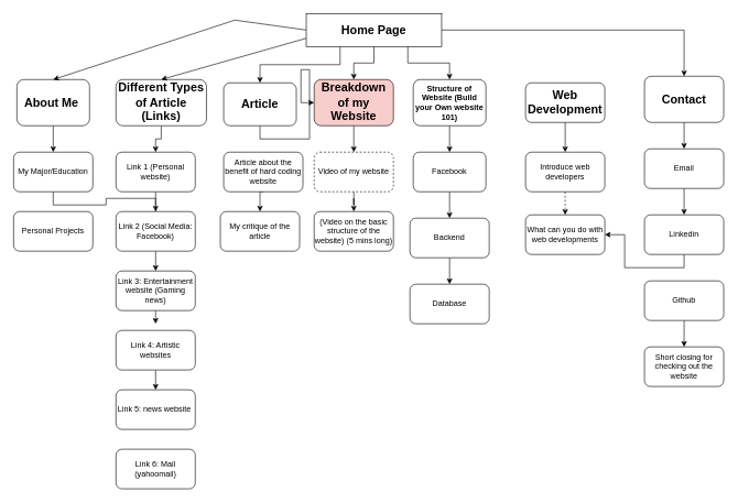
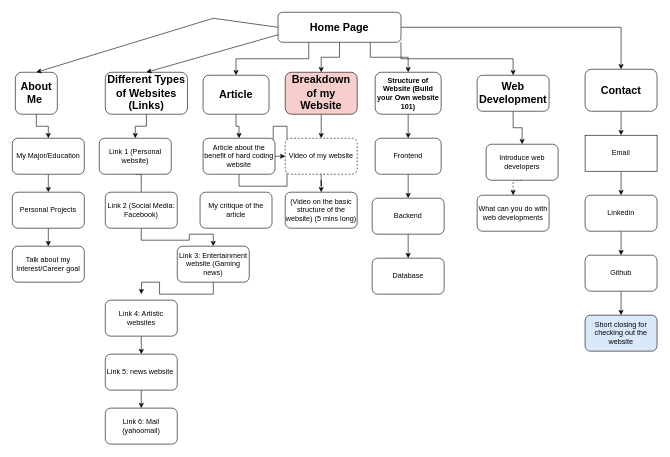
  <mxCell id="0" />
  <mxCell id="1" parent="0" />
  <mxCell id="2" style="edgeStyle=orthogonalEdgeStyle;rounded=0;orthogonalLoop=1;jettySize=auto;html=1;exitX=0.25;exitY=1;exitDx=0;exitDy=0;entryX=0.5;entryY=0;entryDx=0;entryDy=0;" edge="1" parent="1" source="7" target="15"><mxGeometry relative="1" as="geometry" /></mxCell>
  <mxCell id="3" style="edgeStyle=orthogonalEdgeStyle;rounded=0;orthogonalLoop=1;jettySize=auto;html=1;exitX=0.5;exitY=1;exitDx=0;exitDy=0;" edge="1" parent="1" source="7" target="35"><mxGeometry relative="1" as="geometry" /></mxCell>
  <mxCell id="4" style="edgeStyle=orthogonalEdgeStyle;rounded=0;orthogonalLoop=1;jettySize=auto;html=1;exitX=0.75;exitY=1;exitDx=0;exitDy=0;" edge="1" parent="1" source="7" target="46"><mxGeometry relative="1" as="geometry" /></mxCell>
+ <mxCell id="5" style="edgeStyle=orthogonalEdgeStyle;rounded=0;orthogonalLoop=1;jettySize=auto;html=1;exitX=1;exitY=1;exitDx=0;exitDy=0;" edge="1" parent="1" source="7" target="48"><mxGeometry relative="1" as="geometry" /></mxCell>
  <mxCell id="6" style="edgeStyle=orthogonalEdgeStyle;rounded=0;orthogonalLoop=1;jettySize=auto;html=1;exitX=1;exitY=0.5;exitDx=0;exitDy=0;" edge="1" parent="1" source="7" target="13"><mxGeometry relative="1" as="geometry" /></mxCell>
- <mxCell id="7" value="&lt;h2&gt;Home Page&lt;/h2&gt;" style="whiteSpace=wrap;html=1;rounded=0;" vertex="1" parent="1"><mxGeometry x="463" y="20" width="205" height="50" as="geometry" /></mxCell>
+ <mxCell id="7" value="&lt;h2&gt;Home Page&lt;/h2&gt;" style="rounded=1;whiteSpace=wrap;html=1;" vertex="1" parent="1"><mxGeometry x="463" y="20" width="205" height="50" as="geometry" /></mxCell>
  <mxCell id="8" style="edgeStyle=orthogonalEdgeStyle;rounded=0;orthogonalLoop=1;jettySize=auto;html=1;exitX=0.5;exitY=1;exitDx=0;exitDy=0;" edge="1" parent="1" source="9" target="17"><mxGeometry relative="1" as="geometry" /></mxCell>
- <mxCell id="9" value="&lt;h2&gt;About Me&amp;nbsp;&lt;/h2&gt;" style="rounded=1;whiteSpace=wrap;html=1;" vertex="1" parent="1"><mxGeometry x="25" y="120" width="110" height="70" as="geometry" /></mxCell>
+ <mxCell id="9" value="&lt;h2&gt;About Me&amp;nbsp;&lt;/h2&gt;" style="rounded=1;whiteSpace=wrap;html=1;" vertex="1" parent="1"><mxGeometry x="25" y="120" width="70" height="70" as="geometry" /></mxCell>
  <mxCell id="10" style="edgeStyle=orthogonalEdgeStyle;rounded=0;orthogonalLoop=1;jettySize=auto;html=1;exitX=0.5;exitY=1;exitDx=0;exitDy=0;entryX=0.5;entryY=0;entryDx=0;entryDy=0;" edge="1" parent="1" source="11" target="22"><mxGeometry relative="1" as="geometry" /></mxCell>
- <mxCell id="11" value="&lt;h2&gt;Different Types of Article (Links)&lt;/h2&gt;" style="rounded=1;whiteSpace=wrap;html=1;" vertex="1" parent="1"><mxGeometry x="175" y="120" width="137" height="70" as="geometry" /></mxCell>
+ <mxCell id="11" value="&lt;h2&gt;Different Types of Websites (Links)&lt;/h2&gt;" style="rounded=1;whiteSpace=wrap;html=1;" vertex="1" parent="1"><mxGeometry x="175" y="120" width="137" height="70" as="geometry" /></mxCell>
  <mxCell id="12" style="edgeStyle=orthogonalEdgeStyle;rounded=0;orthogonalLoop=1;jettySize=auto;html=1;exitX=0.5;exitY=1;exitDx=0;exitDy=0;" edge="1" parent="1" source="13" target="39"><mxGeometry relative="1" as="geometry" /></mxCell>
  <mxCell id="13" value="&lt;h2&gt;Contact&lt;/h2&gt;" style="rounded=1;whiteSpace=wrap;html=1;" vertex="1" parent="1"><mxGeometry x="975" y="115" width="120" height="70" as="geometry" /></mxCell>
- <mxCell id="14" style="edgeStyle=orthogonalEdgeStyle;rounded=0;orthogonalLoop=1;jettySize=auto;html=1;exitX=0.5;exitY=1;exitDx=0;exitDy=0;" edge="1" parent="1" source="15" target="35"><mxGeometry relative="1" as="geometry" /></mxCell>
+ <mxCell id="14" style="edgeStyle=orthogonalEdgeStyle;rounded=0;orthogonalLoop=1;jettySize=auto;html=1;exitX=0.5;exitY=1;exitDx=0;exitDy=0;" edge="1" parent="1" source="15" target="33"><mxGeometry relative="1" as="geometry" /></mxCell>
  <mxCell id="15" value="&lt;h2&gt;Article&lt;/h2&gt;" style="rounded=1;whiteSpace=wrap;html=1;" vertex="1" parent="1"><mxGeometry x="338" y="125" width="110" height="65" as="geometry" /></mxCell>
- <mxCell id="16" style="edgeStyle=orthogonalEdgeStyle;rounded=0;orthogonalLoop=1;jettySize=auto;html=1;exitX=0.5;exitY=1;exitDx=0;exitDy=0;" edge="1" parent="1" source="17" target="24"><mxGeometry relative="1" as="geometry" /></mxCell>
+ <mxCell id="16" style="edgeStyle=orthogonalEdgeStyle;rounded=0;orthogonalLoop=1;jettySize=auto;html=1;exitX=0.5;exitY=1;exitDx=0;exitDy=0;entryX=0.5;entryY=0;entryDx=0;entryDy=0;" edge="1" parent="1" source="17" target="19"><mxGeometry relative="1" as="geometry" /></mxCell>
  <mxCell id="17" value="My Major/Education" style="rounded=1;whiteSpace=wrap;html=1;" vertex="1" parent="1"><mxGeometry x="20" y="230" width="120" height="60" as="geometry" /></mxCell>
+ <mxCell id="18" style="edgeStyle=orthogonalEdgeStyle;rounded=0;orthogonalLoop=1;jettySize=auto;html=1;exitX=0.5;exitY=1;exitDx=0;exitDy=0;entryX=0.5;entryY=0;entryDx=0;entryDy=0;" edge="1" parent="1" source="19" target="20"><mxGeometry relative="1" as="geometry" /></mxCell>
  <mxCell id="19" value="Personal Projects" style="rounded=1;whiteSpace=wrap;html=1;" vertex="1" parent="1"><mxGeometry x="20" y="320" width="120" height="60" as="geometry" /></mxCell>
+ <mxCell id="20" value="Talk about my Interest/Career goal" style="rounded=1;whiteSpace=wrap;html=1;" vertex="1" parent="1"><mxGeometry x="20" y="410" width="120" height="60" as="geometry" /></mxCell>
  <mxCell id="21" style="edgeStyle=orthogonalEdgeStyle;rounded=0;orthogonalLoop=1;jettySize=auto;html=1;exitX=0.5;exitY=1;exitDx=0;exitDy=0;entryX=0.5;entryY=0;entryDx=0;entryDy=0;endArrow=none;" edge="1" parent="1" source="22" target="24"><mxGeometry relative="1" as="geometry" /></mxCell>
- <mxCell id="22" value="Link 1 (Personal website)" style="rounded=1;whiteSpace=wrap;html=1;" vertex="1" parent="1"><mxGeometry x="175" y="230" width="120" height="60" as="geometry" /></mxCell>
+ <mxCell id="22" value="Link 1 (Personal website)" style="rounded=1;whiteSpace=wrap;html=1;" vertex="1" parent="1"><mxGeometry x="165" y="230" width="120" height="60" as="geometry" /></mxCell>
  <mxCell id="23" style="edgeStyle=orthogonalEdgeStyle;rounded=0;orthogonalLoop=1;jettySize=auto;html=1;exitX=0.5;exitY=1;exitDx=0;exitDy=0;entryX=0.5;entryY=0;entryDx=0;entryDy=0;" edge="1" parent="1" source="24" target="26"><mxGeometry relative="1" as="geometry" /></mxCell>
  <mxCell id="24" value="Link 2 (Social Media: Facebook)" style="rounded=1;whiteSpace=wrap;html=1;" vertex="1" parent="1"><mxGeometry x="175" y="320" width="120" height="60" as="geometry" /></mxCell>
  <mxCell id="25" style="edgeStyle=orthogonalEdgeStyle;rounded=0;orthogonalLoop=1;jettySize=auto;html=1;exitX=0.5;exitY=1;exitDx=0;exitDy=0;" edge="1" parent="1" source="26"><mxGeometry relative="1" as="geometry"><mxPoint x="235" y="490" as="targetPoint" /></mxGeometry></mxCell>
- <mxCell id="26" value="Link 3: Entertainment website (Gaming news)" style="rounded=1;whiteSpace=wrap;html=1;" vertex="1" parent="1"><mxGeometry x="175" y="410" width="120" height="60" as="geometry" /></mxCell>
+ <mxCell id="26" value="Link 3: Entertainment website (Gaming news)" style="rounded=1;whiteSpace=wrap;html=1;" vertex="1" parent="1"><mxGeometry x="295" y="410" width="120" height="60" as="geometry" /></mxCell>
  <mxCell id="27" style="edgeStyle=orthogonalEdgeStyle;rounded=0;orthogonalLoop=1;jettySize=auto;html=1;exitX=0.5;exitY=1;exitDx=0;exitDy=0;entryX=0.5;entryY=0;entryDx=0;entryDy=0;" edge="1" parent="1" source="28" target="30"><mxGeometry relative="1" as="geometry" /></mxCell>
  <mxCell id="28" value="Link 4: Artistic websites" style="rounded=1;whiteSpace=wrap;html=1;" vertex="1" parent="1"><mxGeometry x="175" y="500" width="120" height="60" as="geometry" /></mxCell>
+ <mxCell id="29" style="edgeStyle=orthogonalEdgeStyle;rounded=0;orthogonalLoop=1;jettySize=auto;html=1;exitX=0.5;exitY=1;exitDx=0;exitDy=0;entryX=0.5;entryY=0;entryDx=0;entryDy=0;" edge="1" parent="1" source="30" target="31"><mxGeometry relative="1" as="geometry" /></mxCell>
  <mxCell id="30" value="Link 5: news website&amp;nbsp;" style="rounded=1;whiteSpace=wrap;html=1;" vertex="1" parent="1"><mxGeometry x="175" y="590" width="120" height="60" as="geometry" /></mxCell>
  <mxCell id="31" value="Link 6: Mail (yahoomail)" style="rounded=1;whiteSpace=wrap;html=1;" vertex="1" parent="1"><mxGeometry x="175" y="680" width="120" height="60" as="geometry" /></mxCell>
- <mxCell id="32" style="edgeStyle=orthogonalEdgeStyle;rounded=0;orthogonalLoop=1;jettySize=auto;html=1;exitX=0.5;exitY=1;exitDx=0;exitDy=0;entryX=0.5;entryY=0;entryDx=0;entryDy=0;" edge="1" parent="1" source="33" target="60"><mxGeometry relative="1" as="geometry" /></mxCell>
+ <mxCell id="32" style="edgeStyle=orthogonalEdgeStyle;rounded=0;orthogonalLoop=1;jettySize=auto;html=1;exitX=0.5;exitY=1;exitDx=0;exitDy=0;" edge="1" parent="1" source="33" target="37"><mxGeometry relative="1" as="geometry" /></mxCell>
  <mxCell id="33" value="Article about the benefit of hard coding website" style="rounded=1;whiteSpace=wrap;html=1;" vertex="1" parent="1"><mxGeometry x="338" y="230" width="120" height="60" as="geometry" /></mxCell>
  <mxCell id="34" style="edgeStyle=orthogonalEdgeStyle;rounded=0;orthogonalLoop=1;jettySize=auto;html=1;exitX=0.5;exitY=1;exitDx=0;exitDy=0;entryX=0.5;entryY=0;entryDx=0;entryDy=0;" edge="1" parent="1" source="35" target="37"><mxGeometry relative="1" as="geometry" /></mxCell>
  <mxCell id="35" value="&lt;h2&gt;Breakdown of my Website&lt;/h2&gt;" style="rounded=1;whiteSpace=wrap;html=1;fillColor=#f8cecc;" vertex="1" parent="1"><mxGeometry x="475" y="120" width="120" height="70" as="geometry" /></mxCell>
  <mxCell id="36" style="edgeStyle=orthogonalEdgeStyle;rounded=0;orthogonalLoop=1;jettySize=auto;html=1;exitX=0.5;exitY=1;exitDx=0;exitDy=0;" edge="1" parent="1" source="37" target="59"><mxGeometry relative="1" as="geometry" /></mxCell>
  <mxCell id="37" value="Video of my website" style="rounded=1;whiteSpace=wrap;html=1;dashed=1;" vertex="1" parent="1"><mxGeometry x="475" y="230" width="120" height="60" as="geometry" /></mxCell>
  <mxCell id="38" style="edgeStyle=orthogonalEdgeStyle;rounded=0;orthogonalLoop=1;jettySize=auto;html=1;exitX=0.5;exitY=1;exitDx=0;exitDy=0;entryX=0.5;entryY=0;entryDx=0;entryDy=0;" edge="1" parent="1" source="39" target="41"><mxGeometry relative="1" as="geometry" /></mxCell>
- <mxCell id="39" value="Email" style="rounded=1;whiteSpace=wrap;html=1;" vertex="1" parent="1"><mxGeometry x="975" y="225" width="120" height="60" as="geometry" /></mxCell>
- <mxCell id="40" style="edgeStyle=orthogonalEdgeStyle;rounded=0;orthogonalLoop=1;jettySize=auto;html=1;exitX=0.5;exitY=1;exitDx=0;exitDy=0;" edge="1" parent="1" source="41" target="56"><mxGeometry relative="1" as="geometry" /></mxCell>
+ <mxCell id="39" value="Email" style="whiteSpace=wrap;html=1;rounded=0;" vertex="1" parent="1"><mxGeometry x="975" y="225" width="120" height="60" as="geometry" /></mxCell>
+ <mxCell id="40" style="edgeStyle=orthogonalEdgeStyle;rounded=0;orthogonalLoop=1;jettySize=auto;html=1;exitX=0.5;exitY=1;exitDx=0;exitDy=0;" edge="1" parent="1" source="41" target="43"><mxGeometry relative="1" as="geometry" /></mxCell>
  <mxCell id="41" value="Linkedin" style="rounded=1;whiteSpace=wrap;html=1;" vertex="1" parent="1"><mxGeometry x="975" y="325" width="120" height="60" as="geometry" /></mxCell>
  <mxCell id="42" style="edgeStyle=orthogonalEdgeStyle;rounded=0;orthogonalLoop=1;jettySize=auto;html=1;exitX=0.5;exitY=1;exitDx=0;exitDy=0;entryX=0.5;entryY=0;entryDx=0;entryDy=0;" edge="1" parent="1" source="43" target="44"><mxGeometry relative="1" as="geometry" /></mxCell>
  <mxCell id="43" value="Github" style="rounded=1;whiteSpace=wrap;html=1;" vertex="1" parent="1"><mxGeometry x="975" y="425" width="120" height="60" as="geometry" /></mxCell>
- <mxCell id="44" value="Short closing for checking out the website" style="rounded=1;whiteSpace=wrap;html=1;" vertex="1" parent="1"><mxGeometry x="975" y="525" width="120" height="60" as="geometry" /></mxCell>
+ <mxCell id="44" value="Short closing for checking out the website" style="rounded=1;whiteSpace=wrap;html=1;fillColor=#dae8fc;" vertex="1" parent="1"><mxGeometry x="975" y="525" width="120" height="60" as="geometry" /></mxCell>
  <mxCell id="45" style="edgeStyle=orthogonalEdgeStyle;rounded=0;orthogonalLoop=1;jettySize=auto;html=1;exitX=0.5;exitY=1;exitDx=0;exitDy=0;entryX=0.5;entryY=0;entryDx=0;entryDy=0;" edge="1" parent="1" source="46" target="50"><mxGeometry relative="1" as="geometry" /></mxCell>
  <mxCell id="46" value="&lt;h4&gt;Structure of Website (Build your Own website 101)&lt;/h4&gt;" style="rounded=1;whiteSpace=wrap;html=1;" vertex="1" parent="1"><mxGeometry x="625" y="120" width="110" height="70" as="geometry" /></mxCell>
  <mxCell id="47" style="edgeStyle=orthogonalEdgeStyle;rounded=0;orthogonalLoop=1;jettySize=auto;html=1;exitX=0.5;exitY=1;exitDx=0;exitDy=0;entryX=0.5;entryY=0;entryDx=0;entryDy=0;" edge="1" parent="1" source="48" target="55"><mxGeometry relative="1" as="geometry" /></mxCell>
  <mxCell id="48" value="&lt;h2&gt;Web Development&lt;/h2&gt;" style="rounded=1;whiteSpace=wrap;html=1;" vertex="1" parent="1"><mxGeometry x="795" y="125" width="120" height="60" as="geometry" /></mxCell>
  <mxCell id="49" style="edgeStyle=orthogonalEdgeStyle;rounded=0;orthogonalLoop=1;jettySize=auto;html=1;exitX=0.5;exitY=1;exitDx=0;exitDy=0;entryX=0.5;entryY=0;entryDx=0;entryDy=0;" edge="1" parent="1" source="50" target="52"><mxGeometry relative="1" as="geometry" /></mxCell>
- <mxCell id="50" value="Facebook" style="rounded=1;whiteSpace=wrap;html=1;" vertex="1" parent="1"><mxGeometry x="625" y="230" width="110" height="60" as="geometry" /></mxCell>
+ <mxCell id="50" value="Frontend" style="rounded=1;whiteSpace=wrap;html=1;" vertex="1" parent="1"><mxGeometry x="625" y="230" width="110" height="60" as="geometry" /></mxCell>
  <mxCell id="51" style="edgeStyle=orthogonalEdgeStyle;rounded=0;orthogonalLoop=1;jettySize=auto;html=1;exitX=0.5;exitY=1;exitDx=0;exitDy=0;" edge="1" parent="1" source="52" target="53"><mxGeometry relative="1" as="geometry" /></mxCell>
  <mxCell id="52" value="Backend" style="rounded=1;whiteSpace=wrap;html=1;" vertex="1" parent="1"><mxGeometry x="620" y="330" width="120" height="60" as="geometry" /></mxCell>
  <mxCell id="53" value="Database" style="rounded=1;whiteSpace=wrap;html=1;" vertex="1" parent="1"><mxGeometry x="620" y="430" width="120" height="60" as="geometry" /></mxCell>
  <mxCell id="54" style="edgeStyle=orthogonalEdgeStyle;rounded=0;orthogonalLoop=1;jettySize=auto;html=1;exitX=0.5;exitY=1;exitDx=0;exitDy=0;entryX=0.5;entryY=0;entryDx=0;entryDy=0;dashed=1;" edge="1" parent="1" source="55" target="56"><mxGeometry relative="1" as="geometry" /></mxCell>
- <mxCell id="55" value="Introduce web developers" style="rounded=1;whiteSpace=wrap;html=1;" vertex="1" parent="1"><mxGeometry x="795" y="230" width="120" height="60" as="geometry" /></mxCell>
+ <mxCell id="55" value="Introduce web developers" style="rounded=1;whiteSpace=wrap;html=1;" vertex="1" parent="1"><mxGeometry x="810" y="240" width="120" height="60" as="geometry" /></mxCell>
  <mxCell id="56" value="What can you do with web developments" style="rounded=1;whiteSpace=wrap;html=1;" vertex="1" parent="1"><mxGeometry x="795" y="325" width="120" height="60" as="geometry" /></mxCell>
  <mxCell id="57" value="" style="endArrow=classic;html=1;rounded=0;exitX=0;exitY=0.5;exitDx=0;exitDy=0;entryX=0.5;entryY=0;entryDx=0;entryDy=0;" edge="1" parent="1" source="7" target="9"><mxGeometry width="50" height="50" relative="1" as="geometry"><mxPoint x="415" y="390" as="sourcePoint" /><mxPoint x="465" y="340" as="targetPoint" /><Array as="points"><mxPoint x="355" y="30" /></Array></mxGeometry></mxCell>
  <mxCell id="58" value="" style="endArrow=classic;html=1;rounded=0;exitX=0;exitY=0.75;exitDx=0;exitDy=0;entryX=0.5;entryY=0;entryDx=0;entryDy=0;" edge="1" parent="1" source="7" target="11"><mxGeometry width="50" height="50" relative="1" as="geometry"><mxPoint x="415" y="390" as="sourcePoint" /><mxPoint x="465" y="340" as="targetPoint" /></mxGeometry></mxCell>
  <mxCell id="59" value="(Video on the basic structure of the website) (5 mins long)" style="rounded=1;whiteSpace=wrap;html=1;" vertex="1" parent="1"><mxGeometry x="475" y="320" width="120" height="60" as="geometry" /></mxCell>
  <mxCell id="60" value="My critique of the article" style="rounded=1;whiteSpace=wrap;html=1;" vertex="1" parent="1"><mxGeometry x="333" y="320" width="120" height="60" as="geometry" /></mxCell>
